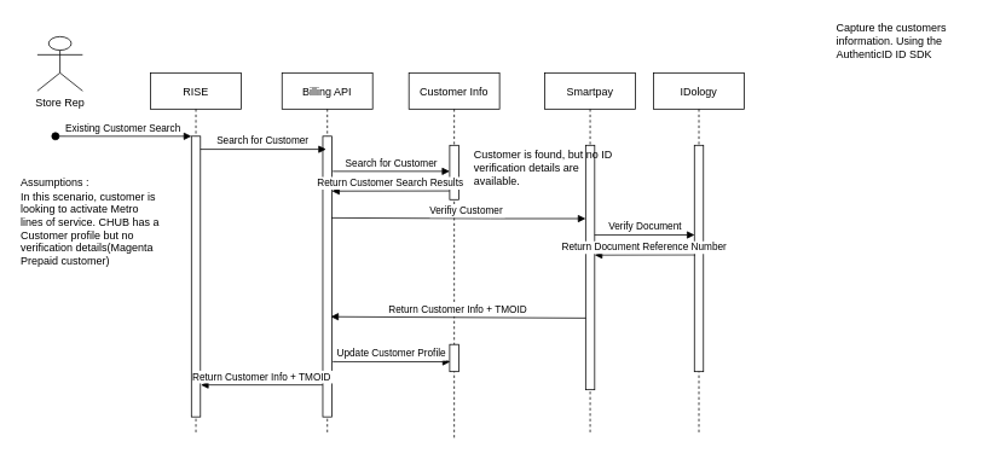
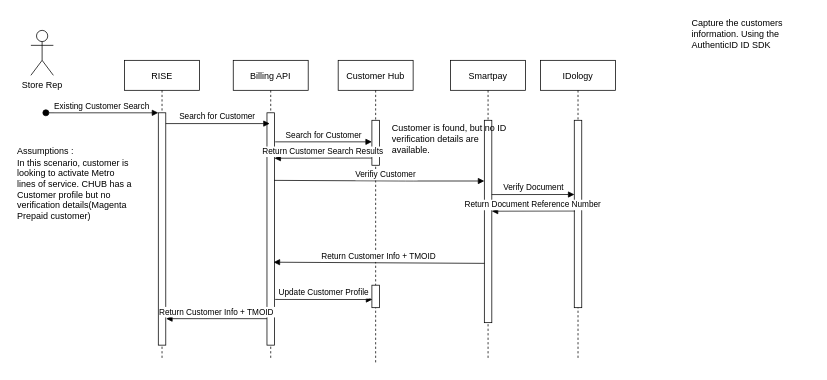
  <mxCell id="0" />
  <mxCell id="1" parent="0" />
  <mxCell id="2" value="RISE" style="shape=umlLifeline;perimeter=lifelinePerimeter;container=1;collapsible=0;recursiveResize=0;rounded=0;shadow=0;strokeWidth=1;" parent="1" vertex="1"><mxGeometry x="165" y="80" width="100" height="400" as="geometry" /></mxCell>
  <mxCell id="3" value="" style="points=[];perimeter=orthogonalPerimeter;rounded=0;shadow=0;strokeWidth=1;" parent="2" vertex="1"><mxGeometry x="45" y="70" width="10" height="310" as="geometry" /></mxCell>
  <mxCell id="4" value="Existing Customer Search" style="verticalAlign=bottom;startArrow=oval;endArrow=block;startSize=8;shadow=0;strokeWidth=1;" parent="2" target="3" edge="1"><mxGeometry relative="1" as="geometry"><mxPoint x="-105" y="70" as="sourcePoint" /></mxGeometry></mxCell>
  <mxCell id="5" value="Billing API" style="shape=umlLifeline;perimeter=lifelinePerimeter;container=1;collapsible=0;recursiveResize=0;rounded=0;shadow=0;strokeWidth=1;" parent="1" vertex="1"><mxGeometry x="310" y="80" width="100" height="400" as="geometry" /></mxCell>
  <mxCell id="6" value="" style="points=[];perimeter=orthogonalPerimeter;rounded=0;shadow=0;strokeWidth=1;" parent="5" vertex="1"><mxGeometry x="45" y="70" width="10" height="310" as="geometry" /></mxCell>
  <mxCell id="7" value="Search for Customer" style="verticalAlign=bottom;endArrow=block;entryX=0.487;entryY=0.261;shadow=0;strokeWidth=1;entryDx=0;entryDy=0;entryPerimeter=0;" parent="1" edge="1"><mxGeometry relative="1" as="geometry"><mxPoint x="220" y="164.4" as="sourcePoint" /><mxPoint x="358.7" y="164.4" as="targetPoint" /></mxGeometry></mxCell>
- <mxCell id="8" value="Store Rep" style="shape=umlActor;verticalLabelPosition=bottom;verticalAlign=top;html=1;" parent="1" vertex="1"><mxGeometry x="40" y="40" width="50" height="60" as="geometry" /></mxCell>
- <mxCell id="9" value="Customer Info" style="shape=umlLifeline;perimeter=lifelinePerimeter;container=1;collapsible=0;recursiveResize=0;rounded=0;shadow=0;strokeWidth=1;" parent="1" vertex="1"><mxGeometry x="450" y="80" width="100" height="405" as="geometry" /></mxCell>
+ <mxCell id="8" value="Store Rep" style="shape=umlActor;verticalLabelPosition=bottom;verticalAlign=top;html=1;" parent="1" vertex="1"><mxGeometry x="40" y="40" width="30" height="60" as="geometry" /></mxCell>
+ <mxCell id="9" value="Customer Hub" style="shape=umlLifeline;perimeter=lifelinePerimeter;container=1;collapsible=0;recursiveResize=0;rounded=0;shadow=0;strokeWidth=1;" parent="1" vertex="1"><mxGeometry x="450" y="80" width="100" height="405" as="geometry" /></mxCell>
  <mxCell id="10" value="" style="html=1;points=[];perimeter=orthogonalPerimeter;" parent="9" vertex="1"><mxGeometry x="45" y="80" width="10" height="60" as="geometry" /></mxCell>
  <mxCell id="11" value="" style="html=1;points=[];perimeter=orthogonalPerimeter;" parent="9" vertex="1"><mxGeometry x="45" y="300" width="10" height="30" as="geometry" /></mxCell>
  <mxCell id="12" value="Search for Customer" style="verticalAlign=bottom;endArrow=block;shadow=0;strokeWidth=1;exitX=1.1;exitY=0.125;exitDx=0;exitDy=0;exitPerimeter=0;" parent="1" source="6" target="10" edge="1"><mxGeometry relative="1" as="geometry"><mxPoint x="390" y="200" as="sourcePoint" /><mxPoint x="550" y="171" as="targetPoint" /></mxGeometry></mxCell>
  <mxCell id="13" value="Capture the customers information. Using the AuthenticID ID SDK" style="text;html=1;strokeColor=none;fillColor=none;align=left;verticalAlign=middle;whiteSpace=wrap;rounded=0;" parent="1" vertex="1"><mxGeometry x="920" y="20" width="160" height="50" as="geometry" /></mxCell>
  <mxCell id="14" value="Smartpay" style="shape=umlLifeline;perimeter=lifelinePerimeter;container=1;collapsible=0;recursiveResize=0;rounded=0;shadow=0;strokeWidth=1;" parent="1" vertex="1"><mxGeometry x="600" y="80" width="100" height="400" as="geometry" /></mxCell>
  <mxCell id="15" value="" style="points=[];perimeter=orthogonalPerimeter;rounded=0;shadow=0;strokeWidth=1;" parent="14" vertex="1"><mxGeometry x="45" y="80" width="10" height="270" as="geometry" /></mxCell>
  <mxCell id="16" value="Return Customer Search Results" style="verticalAlign=bottom;endArrow=block;shadow=0;strokeWidth=1;exitX=-0.014;exitY=0.84;exitDx=0;exitDy=0;exitPerimeter=0;" parent="1" source="10" edge="1"><mxGeometry relative="1" as="geometry"><mxPoint x="450" y="211" as="sourcePoint" /><mxPoint x="365" y="210.6" as="targetPoint" /><Array as="points" /></mxGeometry></mxCell>
  <mxCell id="17" value="Assumptions :&amp;nbsp;&lt;br&gt;In this scenario, customer is looking to activate Metro lines of service. CHUB has a Customer profile but no verification details(Magenta Prepaid customer)&lt;br&gt;" style="text;html=1;strokeColor=none;fillColor=none;align=left;verticalAlign=middle;whiteSpace=wrap;rounded=0;" parent="1" vertex="1"><mxGeometry x="20" y="190" width="160" height="110" as="geometry" /></mxCell>
  <mxCell id="18" value="Verifiy Customer" style="verticalAlign=bottom;endArrow=block;shadow=0;strokeWidth=1;exitX=0.957;exitY=0.273;exitDx=0;exitDy=0;exitPerimeter=0;" parent="1" edge="1"><mxGeometry x="0.276" y="30" relative="1" as="geometry"><mxPoint x="364.57" y="240.17" as="sourcePoint" /><mxPoint x="645" y="241" as="targetPoint" /><Array as="points"><mxPoint x="540" y="241" /></Array><mxPoint x="-30" y="30" as="offset" /></mxGeometry></mxCell>
  <mxCell id="19" value="IDology" style="shape=umlLifeline;perimeter=lifelinePerimeter;container=1;collapsible=0;recursiveResize=0;rounded=0;shadow=0;strokeWidth=1;" parent="1" vertex="1"><mxGeometry x="720" y="80" width="100" height="400" as="geometry" /></mxCell>
  <mxCell id="20" value="" style="points=[];perimeter=orthogonalPerimeter;rounded=0;shadow=0;strokeWidth=1;" parent="19" vertex="1"><mxGeometry x="45" y="80" width="10" height="250" as="geometry" /></mxCell>
  <mxCell id="21" value="Verify Document" style="verticalAlign=bottom;endArrow=block;shadow=0;strokeWidth=1;exitX=0.99;exitY=0.367;exitDx=0;exitDy=0;exitPerimeter=0;entryX=0.024;entryY=0.396;entryDx=0;entryDy=0;entryPerimeter=0;" parent="1" source="15" target="20" edge="1"><mxGeometry x="0.01" y="1" relative="1" as="geometry"><mxPoint x="660" y="260.63" as="sourcePoint" /><mxPoint x="740" y="260" as="targetPoint" /><Array as="points" /><mxPoint as="offset" /></mxGeometry></mxCell>
  <mxCell id="22" value="Return Customer Info + TMOID" style="verticalAlign=bottom;endArrow=block;shadow=0;strokeWidth=1;exitX=-0.01;exitY=0.886;exitDx=0;exitDy=0;exitPerimeter=0;entryX=1.041;entryY=0.886;entryDx=0;entryDy=0;entryPerimeter=0;" parent="1" source="6" target="3" edge="1"><mxGeometry relative="1" as="geometry"><mxPoint x="311.73" y="425.24" as="sourcePoint" /><mxPoint x="180" y="424" as="targetPoint" /></mxGeometry></mxCell>
  <mxCell id="23" value="Customer is found, but no ID verification details are available." style="text;html=1;strokeColor=none;fillColor=none;align=left;verticalAlign=middle;whiteSpace=wrap;rounded=0;" parent="1" vertex="1"><mxGeometry x="520" y="160" width="160" height="50" as="geometry" /></mxCell>
  <mxCell id="24" value="Return Document Reference Number" style="verticalAlign=bottom;endArrow=block;shadow=0;strokeWidth=1;entryX=0.99;entryY=0.449;entryDx=0;entryDy=0;entryPerimeter=0;" parent="1" target="15" edge="1"><mxGeometry relative="1" as="geometry"><mxPoint x="766" y="281" as="sourcePoint" /><mxPoint x="666" y="284.79" as="targetPoint" /><Array as="points" /></mxGeometry></mxCell>
  <mxCell id="25" value="Return Customer Info + TMOID" style="verticalAlign=bottom;endArrow=block;shadow=0;strokeWidth=1;exitX=0.024;exitY=0.707;exitDx=0;exitDy=0;exitPerimeter=0;entryX=0.886;entryY=0.643;entryDx=0;entryDy=0;entryPerimeter=0;" parent="1" source="15" target="6" edge="1"><mxGeometry relative="1" as="geometry"><mxPoint x="640" y="350" as="sourcePoint" /><mxPoint x="380" y="350" as="targetPoint" /></mxGeometry></mxCell>
  <mxCell id="26" value="Update Customer Profile" style="verticalAlign=bottom;endArrow=block;shadow=0;strokeWidth=1;entryX=0.059;entryY=0.637;entryDx=0;entryDy=0;entryPerimeter=0;" parent="1" target="11" edge="1"><mxGeometry relative="1" as="geometry"><mxPoint x="366" y="399" as="sourcePoint" /><mxPoint x="479" y="400" as="targetPoint" /></mxGeometry></mxCell>
